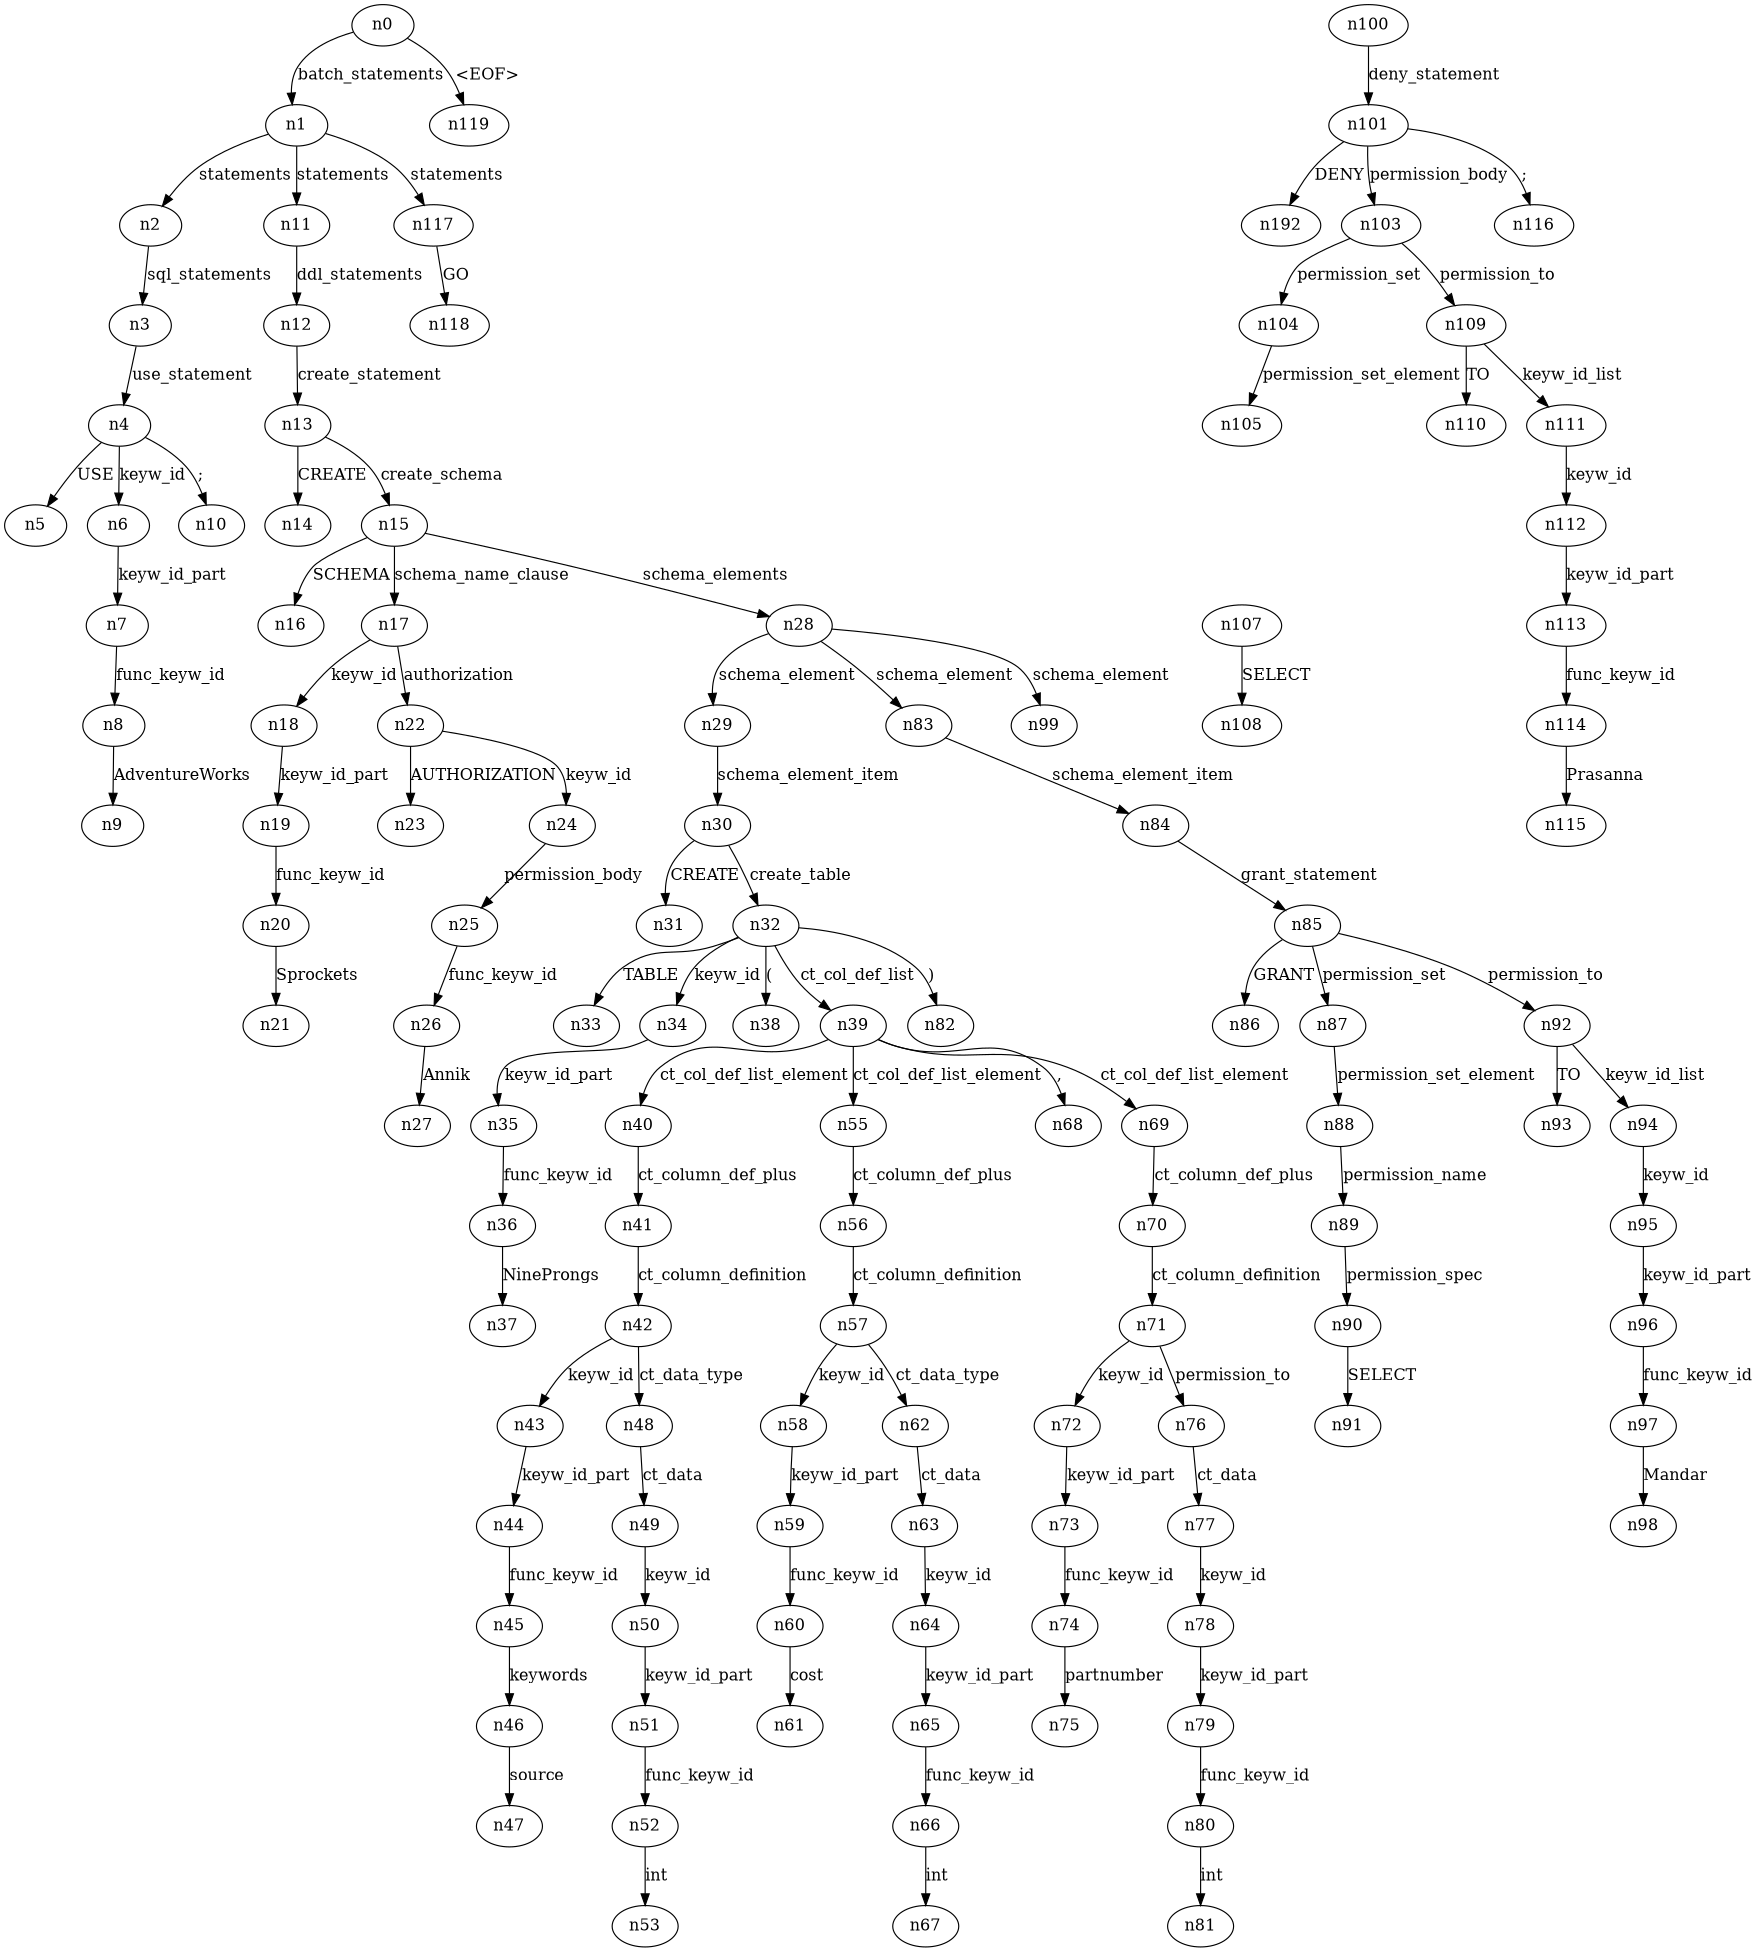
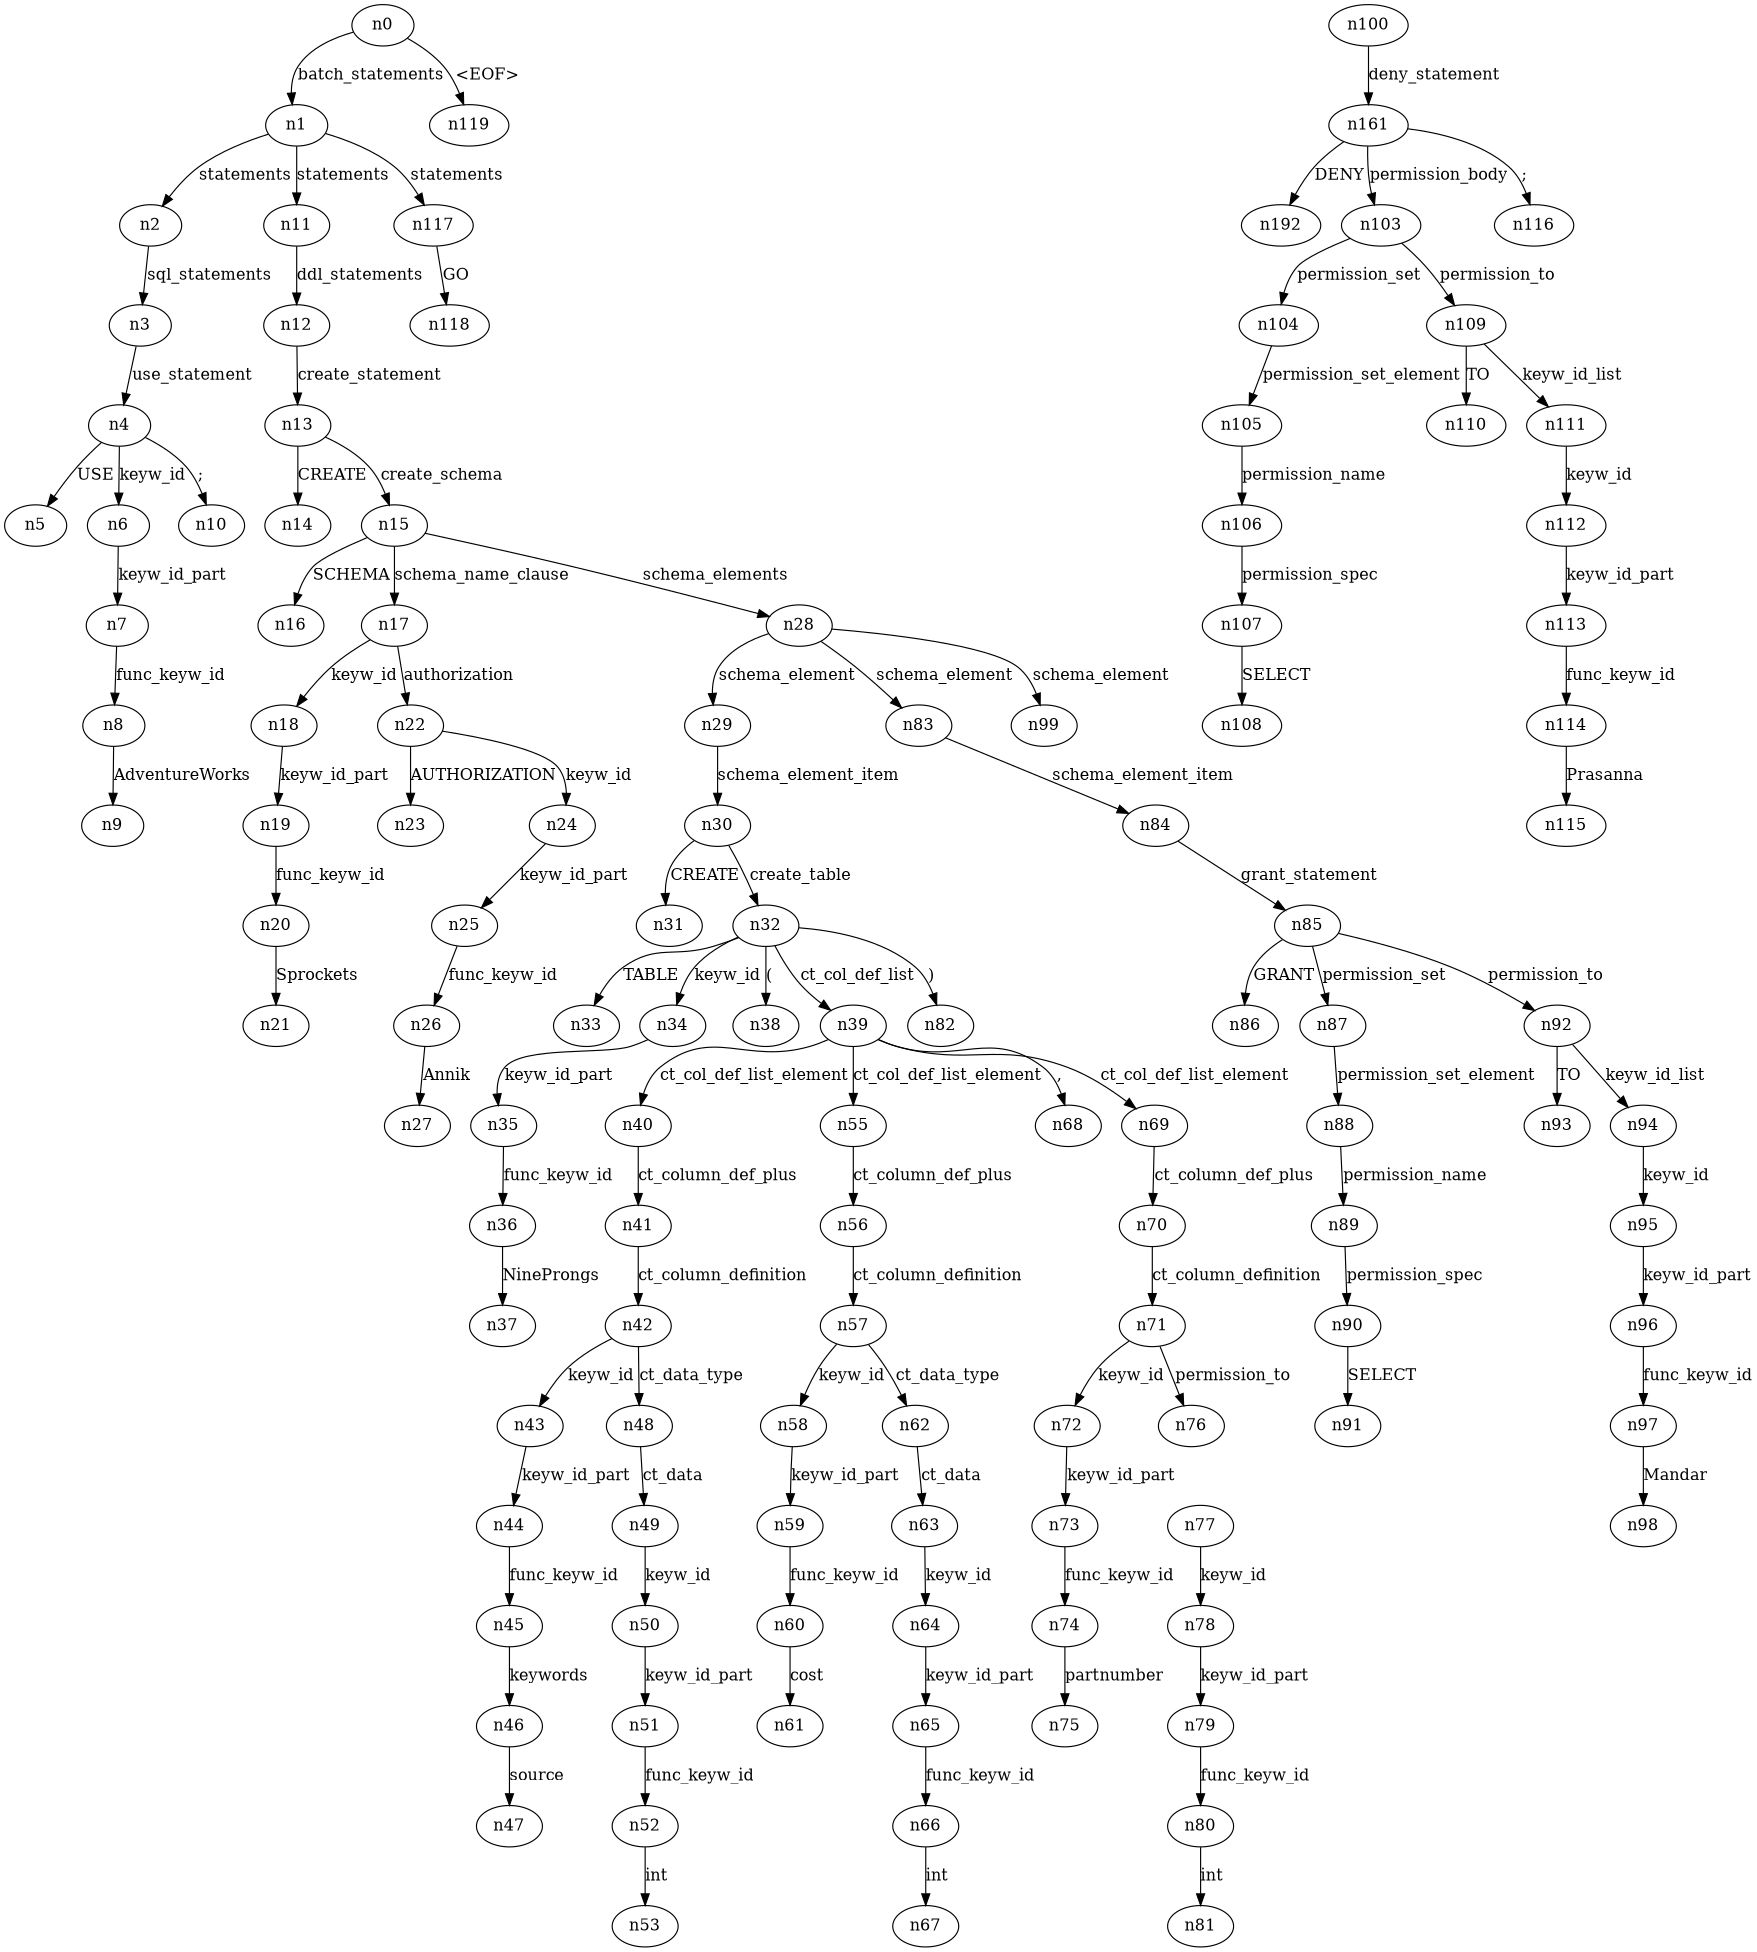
  digraph {
    n0
    n1
    n119
    n2
    n11
    n117
    n3
    n12
    n118
    n4
    n5
    n6
    n10
    n7
    n8
    n9
    n13
    n14
    n15
    n16
    n17
    n28
    n18
    n22
    n29
    n83
    n99
    n19
    n23
    n24
    n20
    n21
    n25
    n26
    n27
    n30
    n84
    n31
    n32
    n33
    n34
    n38
    n39
    n82
    n35
    n40
    n55
    n68
    n69
    n36
    n37
    n41
    n56
    n70
    n42
    n43
    n48
    n44
    n49
    n45
    n46
    n47
    n50
    n51
    n52
    n53
    n57
    n58
    n62
    n59
    n63
    n60
    n61
    n64
    n65
    n66
    n67
    n71
    n72
    n76
    n73
    n77
    n74
    n75
    n78
    n79
    n80
    n81
    n85
    n86
    n87
    n92
    n88
    n93
    n94
    n89
    n90
    n91
    n95
    n96
    n97
    n98
    n100
-   n101
+   n101 [label=n161]
    n102 [label=n192]
    n103
    n116
    n104
    n109
    n105
    n110
    n111
+   n106
    n107
    n108
    n112
    n113
    n114
    n115
    n0 -> n1 [label=batch_statements]
    n0 -> n119 [label="<EOF>"]
    n1 -> n2 [label=statements]
    n1 -> n11 [label=statements]
    n1 -> n117 [label=statements]
    n2 -> n3 [label=sql_statements]
    n11 -> n12 [label=ddl_statements]
    n117 -> n118 [label=GO]
    n3 -> n4 [label=use_statement]
    n12 -> n13 [label=create_statement]
    n4 -> n5 [label=USE]
    n4 -> n6 [label=keyw_id]
    n4 -> n10 [label=";"]
    n6 -> n7 [label=keyw_id_part]
    n7 -> n8 [label=func_keyw_id]
    n8 -> n9 [label=AdventureWorks]
    n13 -> n14 [label=CREATE]
    n13 -> n15 [label=create_schema]
    n15 -> n16 [label=SCHEMA]
    n15 -> n17 [label=schema_name_clause]
    n15 -> n28 [label=schema_elements]
    n17 -> n18 [label=keyw_id]
    n17 -> n22 [label=authorization]
    n28 -> n29 [label=schema_element]
    n28 -> n83 [label=schema_element]
    n28 -> n99 [label=schema_element]
    n18 -> n19 [label=keyw_id_part]
    n22 -> n23 [label=AUTHORIZATION]
    n22 -> n24 [label=keyw_id]
    n29 -> n30 [label=schema_element_item]
    n83 -> n84 [label=schema_element_item]
    n19 -> n20 [label=func_keyw_id]
-   n24 -> n25 [label=permission_body]
+   n24 -> n25 [label=keyw_id_part]
    n20 -> n21 [label=Sprockets]
    n25 -> n26 [label=func_keyw_id]
    n26 -> n27 [label=Annik]
    n30 -> n31 [label=CREATE]
    n30 -> n32 [label=create_table]
    n84 -> n85 [label=grant_statement]
    n32 -> n33 [label=TABLE]
    n32 -> n34 [label=keyw_id]
    n32 -> n38 [label="("]
    n32 -> n39 [label=ct_col_def_list]
    n32 -> n82 [label=")"]
    n34 -> n35 [label=keyw_id_part]
    n39 -> n40 [label=ct_col_def_list_element]
    n39 -> n55 [label=ct_col_def_list_element]
    n39 -> n68 [label=","]
    n39 -> n69 [label=ct_col_def_list_element]
    n35 -> n36 [label=func_keyw_id]
    n40 -> n41 [label=ct_column_def_plus]
    n55 -> n56 [label=ct_column_def_plus]
    n69 -> n70 [label=ct_column_def_plus]
    n36 -> n37 [label=NineProngs]
    n41 -> n42 [label=ct_column_definition]
    n56 -> n57 [label=ct_column_definition]
    n70 -> n71 [label=ct_column_definition]
    n42 -> n43 [label=keyw_id]
    n42 -> n48 [label=ct_data_type]
    n43 -> n44 [label=keyw_id_part]
    n48 -> n49 [label=ct_data]
    n44 -> n45 [label=func_keyw_id]
    n49 -> n50 [label=keyw_id]
    n45 -> n46 [label=keywords]
    n46 -> n47 [label=source]
    n50 -> n51 [label=keyw_id_part]
    n51 -> n52 [label=func_keyw_id]
    n52 -> n53 [label=int]
    n57 -> n58 [label=keyw_id]
    n57 -> n62 [label=ct_data_type]
    n58 -> n59 [label=keyw_id_part]
    n62 -> n63 [label=ct_data]
    n59 -> n60 [label=func_keyw_id]
    n63 -> n64 [label=keyw_id]
    n60 -> n61 [label=cost]
    n64 -> n65 [label=keyw_id_part]
    n65 -> n66 [label=func_keyw_id]
    n66 -> n67 [label=int]
    n71 -> n72 [label=keyw_id]
    n71 -> n76 [label=permission_to]
    n72 -> n73 [label=keyw_id_part]
-   n76 -> n77 [label=ct_data]
    n73 -> n74 [label=func_keyw_id]
    n77 -> n78 [label=keyw_id]
    n74 -> n75 [label=partnumber]
    n78 -> n79 [label=keyw_id_part]
    n79 -> n80 [label=func_keyw_id]
    n80 -> n81 [label=int]
    n85 -> n86 [label=GRANT]
    n85 -> n87 [label=permission_set]
    n85 -> n92 [label=permission_to]
    n87 -> n88 [label=permission_set_element]
    n92 -> n93 [label=TO]
    n92 -> n94 [label=keyw_id_list]
    n88 -> n89 [label=permission_name]
    n94 -> n95 [label=keyw_id]
    n89 -> n90 [label=permission_spec]
    n90 -> n91 [label=SELECT]
    n95 -> n96 [label=keyw_id_part]
    n96 -> n97 [label=func_keyw_id]
    n97 -> n98 [label=Mandar]
    n100 -> n101 [label=deny_statement]
    n101 -> n102 [label=DENY]
    n101 -> n103 [label=permission_body]
    n101 -> n116 [label=";"]
    n103 -> n104 [label=permission_set]
    n103 -> n109 [label=permission_to]
    n104 -> n105 [label=permission_set_element]
    n109 -> n110 [label=TO]
    n109 -> n111 [label=keyw_id_list]
+   n105 -> n106 [label=permission_name]
    n111 -> n112 [label=keyw_id]
+   n106 -> n107 [label=permission_spec]
    n107 -> n108 [label=SELECT]
    n112 -> n113 [label=keyw_id_part]
    n113 -> n114 [label=func_keyw_id]
    n114 -> n115 [label=Prasanna]
  }
